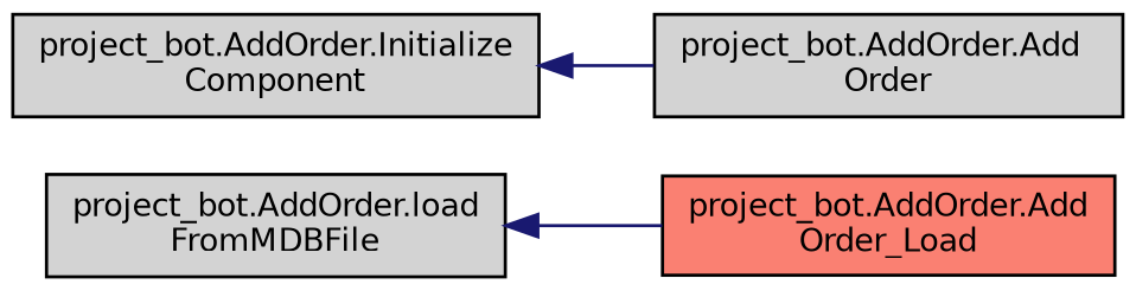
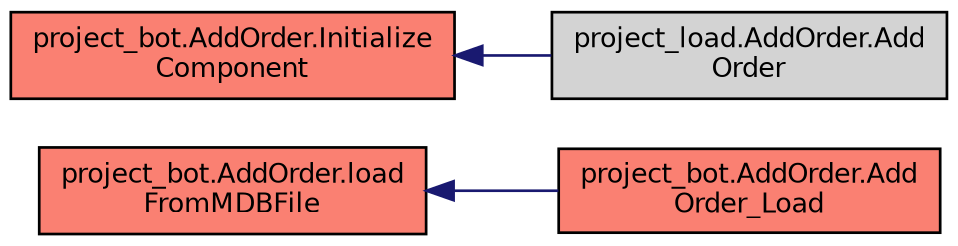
  digraph {
    rankdir=LR
    node [color=black fillcolor=lightgrey fontname=Helvetica fontsize=10 shape=record style=filled]
    edge [color=midnightblue dir=back fontname=Helvetica fontsize=10 labelfontname=Helvetica labelfontsize=10 style=solid]
-   n1 [fontcolor=black height=0.2 label="project_bot.AddOrder.load\lFromMDBFile" width=0.4]
+   n1 [fillcolor=salmon fontcolor=black height=0.2 label="project_bot.AddOrder.load\lFromMDBFile" width=0.4]
    n2 [fillcolor=salmon height=0.2 label="project_bot.AddOrder.Add\lOrder_Load" width=0.4]
-   n3 [height=0.2 label="project_bot.AddOrder.Initialize\lComponent" width=0.4]
-   n4 [height=0.2 label="project_bot.AddOrder.Add\lOrder" width=0.4]
+   n3 [fillcolor=salmon height=0.2 label="project_bot.AddOrder.Initialize\lComponent" width=0.4]
+   n4 [height=0.2 label="project_load.AddOrder.Add\lOrder" width=0.4]
    n1 -> n2
    n3 -> n4
  }
